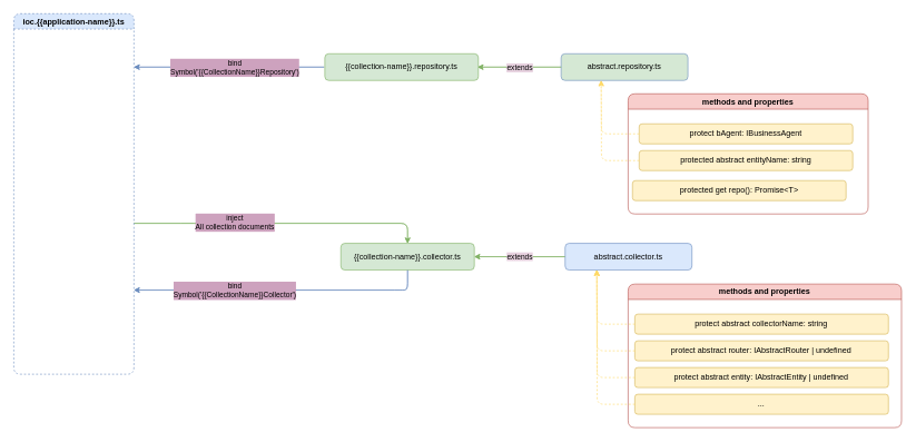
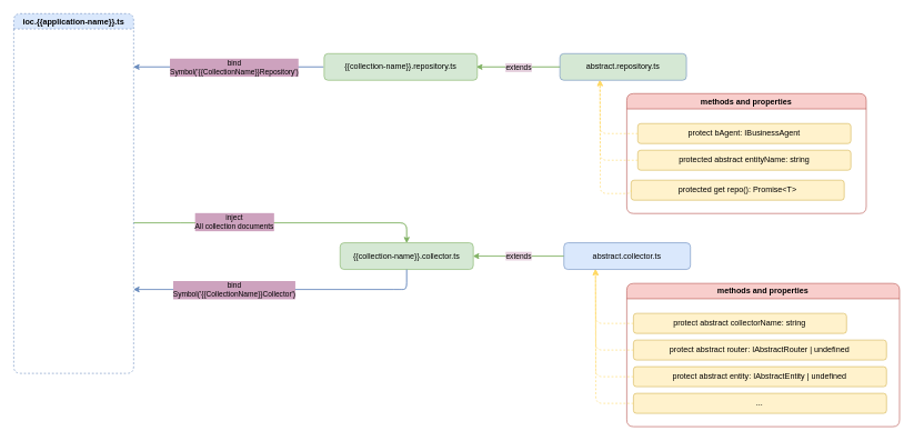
  <mxCell id="0" />
  <mxCell id="1" parent="0" />
  <mxCell id="2" style="edgeStyle=orthogonalEdgeStyle;rounded=1;orthogonalLoop=1;jettySize=auto;html=1;entryX=0.5;entryY=0;entryDx=0;entryDy=0;fillColor=#d5e8d4;strokeColor=#82b366;" parent="1" target="6" edge="1"><mxGeometry relative="1" as="geometry"><mxPoint x="200" y="334" as="sourcePoint" /><Array as="points"><mxPoint x="280" y="333.97" /><mxPoint x="600" y="333.97" /></Array></mxGeometry></mxCell>
  <mxCell id="3" value="inject&lt;br&gt;All collection documents" style="edgeLabel;html=1;align=center;verticalAlign=middle;resizable=0;points=[];labelBackgroundColor=#CDA2BE;" parent="2" vertex="1" connectable="0"><mxGeometry x="-0.187" y="2" relative="1" as="geometry"><mxPoint x="-29" as="offset" /></mxGeometry></mxCell>
  <mxCell id="4" style="edgeStyle=orthogonalEdgeStyle;rounded=1;orthogonalLoop=1;jettySize=auto;html=1;exitX=0.5;exitY=1;exitDx=0;exitDy=0;fillColor=#dae8fc;strokeColor=#6c8ebf;" parent="1" source="6" edge="1"><mxGeometry relative="1" as="geometry"><mxPoint x="200" y="434" as="targetPoint" /><Array as="points"><mxPoint x="600" y="433.97" /><mxPoint x="280" y="433.97" /></Array></mxGeometry></mxCell>
  <mxCell id="5" value="bind&lt;br&gt;Symbol('{{CollectionName}}Collector')" style="edgeLabel;html=1;align=center;verticalAlign=middle;resizable=0;points=[];labelBackgroundColor=#CDA2BE;" parent="4" vertex="1" connectable="0"><mxGeometry x="0.337" y="4" relative="1" as="geometry"><mxPoint x="4" y="-4" as="offset" /></mxGeometry></mxCell>
  <mxCell id="6" value="{{collection-name}}.collector.ts" style="rounded=1;whiteSpace=wrap;html=1;fillColor=#d5e8d4;strokeColor=#82b366;" parent="1" vertex="1"><mxGeometry x="510" y="363.97" width="200" height="40" as="geometry" /></mxCell>
  <mxCell id="7" style="edgeStyle=orthogonalEdgeStyle;rounded=0;orthogonalLoop=1;jettySize=auto;html=1;entryX=1;entryY=0.5;entryDx=0;entryDy=0;fillColor=#d5e8d4;strokeColor=#82b366;" parent="1" source="8" edge="1"><mxGeometry relative="1" as="geometry"><mxPoint x="710" y="383.97" as="targetPoint" /></mxGeometry></mxCell>
  <mxCell id="8" value="abstract.collector.ts" style="rounded=1;whiteSpace=wrap;html=1;fillColor=#dae8fc;strokeColor=#6c8ebf;" parent="1" vertex="1"><mxGeometry x="846" y="363.97" width="190" height="40" as="geometry" /></mxCell>
  <mxCell id="9" style="edgeStyle=orthogonalEdgeStyle;rounded=0;orthogonalLoop=1;jettySize=auto;html=1;fillColor=#dae8fc;strokeColor=#6c8ebf;" parent="1" edge="1"><mxGeometry relative="1" as="geometry"><mxPoint x="200" y="100" as="targetPoint" /><mxPoint x="485" y="100" as="sourcePoint" /></mxGeometry></mxCell>
  <mxCell id="10" style="edgeStyle=orthogonalEdgeStyle;rounded=0;orthogonalLoop=1;jettySize=auto;html=1;fillColor=#d5e8d4;strokeColor=#82b366;entryX=1;entryY=0.5;entryDx=0;entryDy=0;" parent="1" edge="1"><mxGeometry relative="1" as="geometry"><mxPoint x="715" y="100" as="targetPoint" /><mxPoint x="846" y="100" as="sourcePoint" /></mxGeometry></mxCell>
  <mxCell id="11" value="extends" style="edgeLabel;html=1;align=center;verticalAlign=middle;resizable=0;points=[];labelBackgroundColor=#E6D0DE;" parent="1" vertex="1" connectable="0"><mxGeometry x="750" y="104" as="geometry"><mxPoint x="27" y="-4" as="offset" /></mxGeometry></mxCell>
  <mxCell id="12" value="abstract.repository.ts" style="rounded=1;whiteSpace=wrap;html=1;fillColor=#d5e8d4;strokeColor=#6c8ebf;" parent="1" vertex="1"><mxGeometry x="840" y="80" width="190" height="40" as="geometry" /></mxCell>
  <mxCell id="13" value="methods and properties" style="swimlane;whiteSpace=wrap;html=1;fillColor=#f8cecc;strokeColor=#b85450;rounded=1;" parent="1" vertex="1"><mxGeometry x="940.43" y="424.97" width="409.57" height="215.03" as="geometry" /></mxCell>
- <mxCell id="14" value="protect abstract collectorName: string" style="rounded=1;whiteSpace=wrap;html=1;fillColor=#fff2cc;strokeColor=#d6b656;" parent="13" vertex="1"><mxGeometry x="10" y="45" width="380" height="30" as="geometry" /></mxCell>
+ <mxCell id="14" value="protect abstract collectorName: string" style="rounded=1;whiteSpace=wrap;html=1;fillColor=#fff2cc;strokeColor=#d6b656;" parent="13" vertex="1"><mxGeometry x="10" y="45" width="320" height="30" as="geometry" /></mxCell>
  <mxCell id="15" value="protect abstract router: IAbstractRouter | undefined" style="rounded=1;whiteSpace=wrap;html=1;fillColor=#fff2cc;strokeColor=#d6b656;" parent="13" vertex="1"><mxGeometry x="10" y="85" width="380" height="30" as="geometry" /></mxCell>
  <mxCell id="16" value="protect abstract entity: IAbstractEntity | undefined" style="rounded=1;whiteSpace=wrap;html=1;fillColor=#fff2cc;strokeColor=#d6b656;" parent="13" vertex="1"><mxGeometry x="10" y="125" width="380" height="30" as="geometry" /></mxCell>
  <mxCell id="17" value="..." style="rounded=1;whiteSpace=wrap;html=1;fillColor=#fff2cc;strokeColor=#d6b656;" parent="13" vertex="1"><mxGeometry x="10" y="165.03" width="380" height="30" as="geometry" /></mxCell>
  <mxCell id="18" style="edgeStyle=orthogonalEdgeStyle;rounded=1;orthogonalLoop=1;jettySize=auto;html=1;entryX=0.5;entryY=0;entryDx=0;entryDy=0;fillColor=#d5e8d4;strokeColor=#82b366;" parent="1" edge="1"><mxGeometry relative="1" as="geometry"><mxPoint x="200" y="334" as="sourcePoint" /><Array as="points"><mxPoint x="280" y="333.97" /><mxPoint x="600" y="333.97" /></Array><mxPoint x="610" y="363.97" as="targetPoint" /></mxGeometry></mxCell>
  <mxCell id="19" value="inject&lt;br&gt;All collection documents" style="edgeLabel;html=1;align=center;verticalAlign=middle;resizable=0;points=[];labelBackgroundColor=#CDA2BE;" parent="18" vertex="1" connectable="0"><mxGeometry x="-0.187" y="2" relative="1" as="geometry"><mxPoint x="-29" as="offset" /></mxGeometry></mxCell>
  <mxCell id="20" style="edgeStyle=orthogonalEdgeStyle;rounded=1;orthogonalLoop=1;jettySize=auto;html=1;exitX=0.5;exitY=1;exitDx=0;exitDy=0;fillColor=#dae8fc;strokeColor=#6c8ebf;" parent="1" edge="1"><mxGeometry relative="1" as="geometry"><mxPoint x="200" y="434" as="targetPoint" /><Array as="points"><mxPoint x="600" y="433.97" /><mxPoint x="280" y="433.97" /></Array><mxPoint x="610" y="403.97" as="sourcePoint" /></mxGeometry></mxCell>
  <mxCell id="21" value="bind&lt;br&gt;Symbol('{{CollectionName}}Collector')" style="edgeLabel;html=1;align=center;verticalAlign=middle;resizable=0;points=[];labelBackgroundColor=#CDA2BE;" parent="20" vertex="1" connectable="0"><mxGeometry x="0.337" y="4" relative="1" as="geometry"><mxPoint x="4" y="-4" as="offset" /></mxGeometry></mxCell>
  <mxCell id="22" style="edgeStyle=orthogonalEdgeStyle;rounded=0;orthogonalLoop=1;jettySize=auto;html=1;entryX=1;entryY=0.5;entryDx=0;entryDy=0;fillColor=#d5e8d4;strokeColor=#82b366;" parent="1" edge="1"><mxGeometry relative="1" as="geometry"><mxPoint x="710" y="383.97" as="targetPoint" /><mxPoint x="846" y="383.97" as="sourcePoint" /></mxGeometry></mxCell>
  <mxCell id="23" style="edgeStyle=orthogonalEdgeStyle;rounded=1;orthogonalLoop=1;jettySize=auto;html=1;entryX=0.25;entryY=1;entryDx=0;entryDy=0;exitX=0;exitY=0.5;exitDx=0;exitDy=0;fillColor=#d5e8d4;strokeColor=#FFD966;dashed=1;strokeWidth=1;" parent="1" source="14" edge="1"><mxGeometry relative="1" as="geometry"><mxPoint x="893.5" y="403.97" as="targetPoint" /></mxGeometry></mxCell>
  <mxCell id="24" style="edgeStyle=orthogonalEdgeStyle;rounded=1;orthogonalLoop=1;jettySize=auto;html=1;entryX=0.25;entryY=1;entryDx=0;entryDy=0;exitX=0;exitY=0.5;exitDx=0;exitDy=0;fillColor=#d5e8d4;strokeColor=#FFD966;dashed=1;" parent="1" source="15" edge="1"><mxGeometry relative="1" as="geometry"><mxPoint x="893.5" y="403.97" as="targetPoint" /></mxGeometry></mxCell>
  <mxCell id="25" style="edgeStyle=orthogonalEdgeStyle;rounded=1;orthogonalLoop=1;jettySize=auto;html=1;entryX=0.25;entryY=1;entryDx=0;entryDy=0;exitX=0;exitY=0.5;exitDx=0;exitDy=0;fillColor=#d5e8d4;strokeColor=#FFD966;dashed=1;" parent="1" source="16" edge="1"><mxGeometry relative="1" as="geometry"><mxPoint x="893.5" y="403.97" as="targetPoint" /></mxGeometry></mxCell>
  <mxCell id="26" style="edgeStyle=orthogonalEdgeStyle;rounded=1;orthogonalLoop=1;jettySize=auto;html=1;entryX=0.25;entryY=1;entryDx=0;entryDy=0;exitX=0;exitY=0.5;exitDx=0;exitDy=0;fillColor=#d5e8d4;strokeColor=#FFD966;dashed=1;" parent="1" source="17" edge="1"><mxGeometry relative="1" as="geometry"><mxPoint x="893.5" y="403.97" as="targetPoint" /></mxGeometry></mxCell>
  <mxCell id="27" value="ioc.{{application-name}}.ts" style="swimlane;whiteSpace=wrap;html=1;rounded=1;dashed=1;fillColor=#dae8fc;strokeColor=#6c8ebf;" parent="1" vertex="1"><mxGeometry x="20" y="20" width="180" height="540" as="geometry" /></mxCell>
  <mxCell id="28" style="edgeStyle=orthogonalEdgeStyle;rounded=0;orthogonalLoop=1;jettySize=auto;html=1;fillColor=#dae8fc;strokeColor=#6c8ebf;" parent="1" edge="1"><mxGeometry relative="1" as="geometry"><mxPoint x="200" y="100" as="targetPoint" /><mxPoint x="485" y="100" as="sourcePoint" /></mxGeometry></mxCell>
  <mxCell id="29" value="bind&lt;br&gt;Symbol('{{CollectionName}}Repository')" style="edgeLabel;html=1;align=center;verticalAlign=middle;resizable=0;points=[];labelBackgroundColor=#CDA2BE;" parent="28" vertex="1" connectable="0"><mxGeometry x="-0.066" relative="1" as="geometry"><mxPoint x="-2" as="offset" /></mxGeometry></mxCell>
  <mxCell id="30" style="edgeStyle=orthogonalEdgeStyle;rounded=0;orthogonalLoop=1;jettySize=auto;html=1;fillColor=#d5e8d4;strokeColor=#82b366;entryX=1;entryY=0.5;entryDx=0;entryDy=0;" parent="1" edge="1"><mxGeometry relative="1" as="geometry"><mxPoint x="715" y="100" as="targetPoint" /><mxPoint x="840" y="100" as="sourcePoint" /></mxGeometry></mxCell>
  <mxCell id="31" value="extends" style="edgeLabel;html=1;align=center;verticalAlign=middle;resizable=0;points=[];labelBackgroundColor=#E6D0DE;" parent="1" vertex="1" connectable="0"><mxGeometry x="750" y="104" as="geometry"><mxPoint x="27" y="-4" as="offset" /></mxGeometry></mxCell>
  <mxCell id="32" value="{{collection-name}}.repository.ts" style="rounded=1;whiteSpace=wrap;html=1;fillColor=#d5e8d4;strokeColor=#82b366;" parent="1" vertex="1"><mxGeometry x="486" y="80" width="230" height="40" as="geometry" /></mxCell>
  <mxCell id="33" value="protect bAgent: IBusinessAgent" style="rounded=1;whiteSpace=wrap;html=1;fillColor=#fff2cc;strokeColor=#d6b656;" parent="1" vertex="1"><mxGeometry x="956.93" y="185" width="320" height="30" as="geometry" /></mxCell>
  <mxCell id="34" value="protected abstract entityName: string" style="rounded=1;whiteSpace=wrap;html=1;fillColor=#fff2cc;strokeColor=#d6b656;" parent="1" vertex="1"><mxGeometry x="956.93" y="225" width="320" height="30" as="geometry" /></mxCell>
  <mxCell id="35" style="edgeStyle=orthogonalEdgeStyle;rounded=1;sketch=0;jumpStyle=none;orthogonalLoop=1;jettySize=auto;html=1;entryX=0.25;entryY=1;entryDx=0;entryDy=0;shadow=0;dashed=1;strokeWidth=1;exitX=0;exitY=0.5;exitDx=0;exitDy=0;fillColor=#fff2cc;strokeColor=#FFD966;labelBackgroundColor=#FFF2CC;" parent="1" source="33" edge="1"><mxGeometry relative="1" as="geometry"><mxPoint x="900" y="120" as="targetPoint" /></mxGeometry></mxCell>
  <mxCell id="36" style="edgeStyle=orthogonalEdgeStyle;rounded=1;sketch=0;jumpStyle=none;orthogonalLoop=1;jettySize=auto;html=1;entryX=0.25;entryY=1;entryDx=0;entryDy=0;shadow=0;dashed=1;strokeWidth=1;exitX=0;exitY=0.5;exitDx=0;exitDy=0;fillColor=#d5e8d4;strokeColor=#FFD966;labelBackgroundColor=#FFD966;" parent="1" source="34" edge="1"><mxGeometry relative="1" as="geometry"><mxPoint x="900" y="120" as="targetPoint" /></mxGeometry></mxCell>
  <mxCell id="37" value="methods and properties" style="swimlane;whiteSpace=wrap;html=1;fillColor=#f8cecc;strokeColor=#b85450;rounded=1;" parent="1" vertex="1"><mxGeometry x="940.43" y="140" width="359.57" height="180" as="geometry" /></mxCell>
  <mxCell id="38" value="protected get repo(): Promise&amp;lt;T&amp;gt;" style="rounded=1;whiteSpace=wrap;html=1;fillColor=#fff2cc;strokeColor=#d6b656;" parent="37" vertex="1"><mxGeometry x="6.5" y="130" width="320" height="30" as="geometry" /></mxCell>
  <mxCell id="39" value="extends" style="edgeLabel;html=1;align=center;verticalAlign=middle;resizable=0;points=[];labelBackgroundColor=#E6D0DE;" parent="1" vertex="1" connectable="0"><mxGeometry x="750" y="387" as="geometry"><mxPoint x="27" y="-4" as="offset" /></mxGeometry></mxCell>
+ <mxCell id="40" style="edgeStyle=orthogonalEdgeStyle;rounded=1;sketch=0;jumpStyle=none;orthogonalLoop=1;jettySize=auto;html=1;entryX=0.319;entryY=1.004;entryDx=0;entryDy=0;entryPerimeter=0;shadow=0;dashed=1;strokeWidth=1;exitX=0;exitY=0.5;exitDx=0;exitDy=0;labelBackgroundColor=#FFF2CC;fillColor=#fff2cc;strokeColor=#FFD966;" parent="1" source="38" target="12" edge="1"><mxGeometry relative="1" as="geometry"><Array as="points"><mxPoint x="901" y="290" /></Array></mxGeometry></mxCell>
